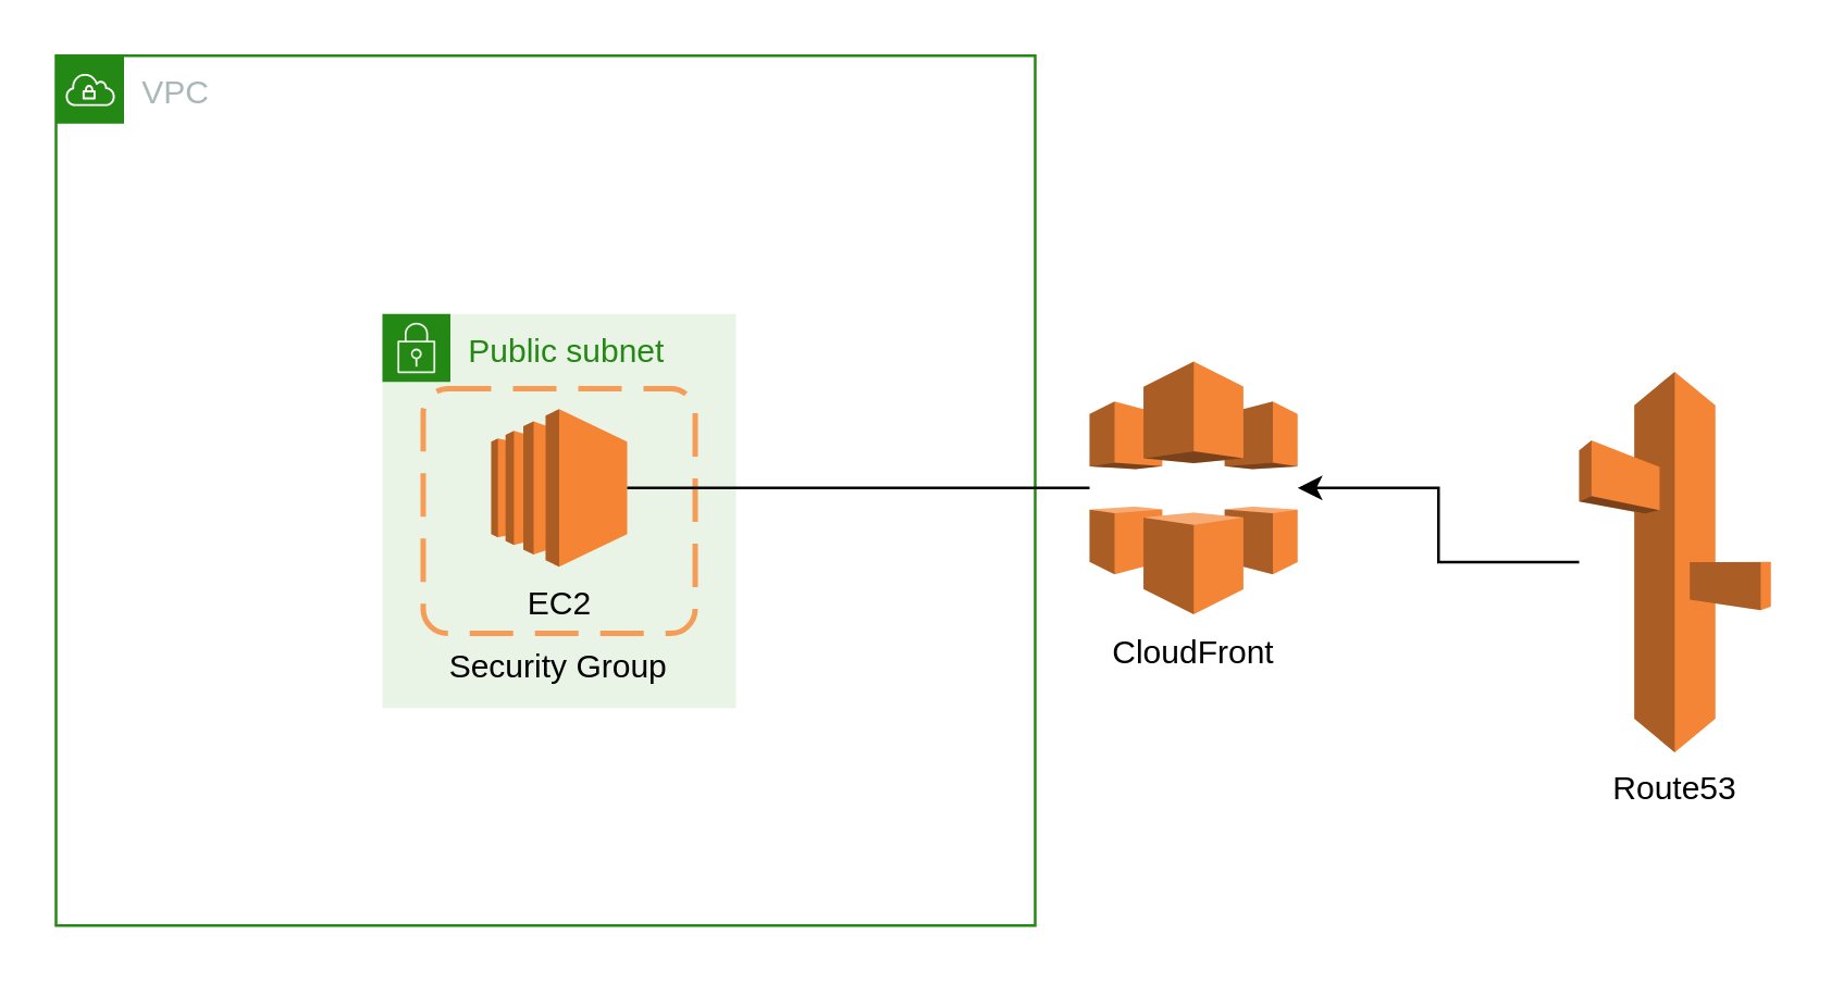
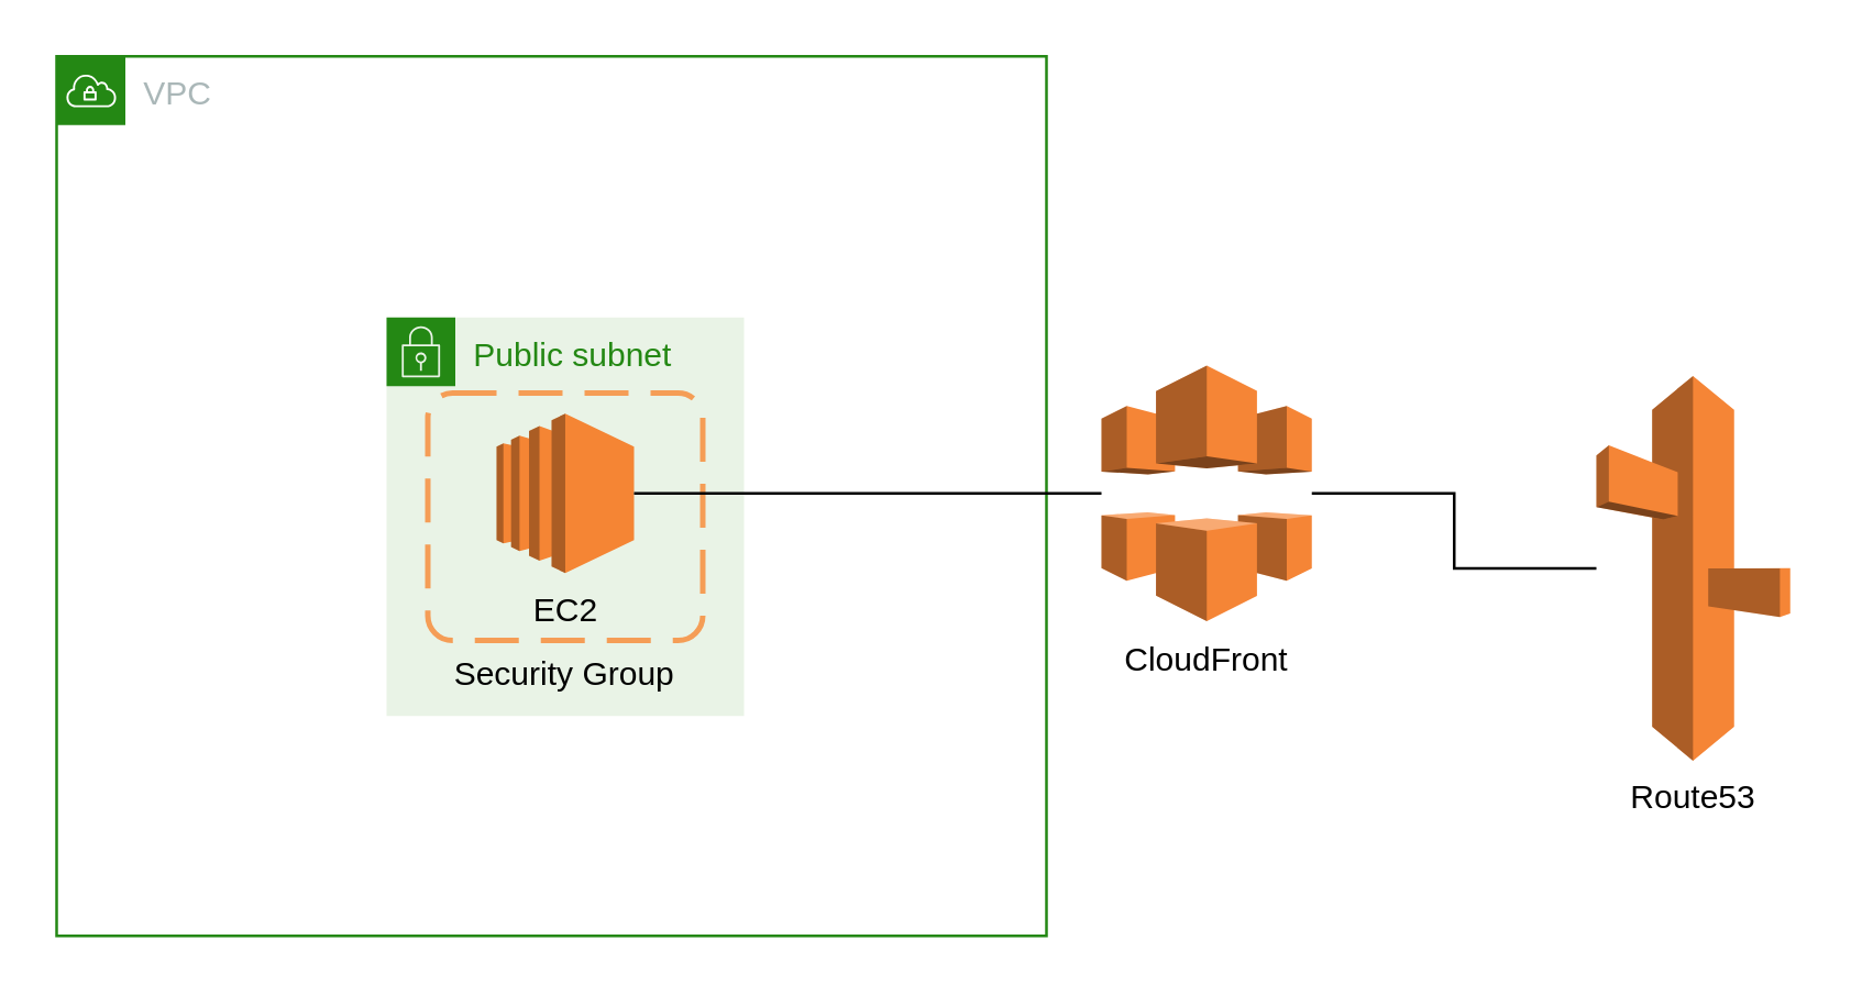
  <mxCell id="0" />
  <mxCell id="1" parent="0" />
  <mxCell id="2" value="VPC" style="points=[[0,0],[0.25,0],[0.5,0],[0.75,0],[1,0],[1,0.25],[1,0.5],[1,0.75],[1,1],[0.75,1],[0.5,1],[0.25,1],[0,1],[0,0.75],[0,0.5],[0,0.25]];outlineConnect=0;gradientColor=none;html=1;whiteSpace=wrap;fontSize=12;fontStyle=0;container=1;pointerEvents=0;collapsible=0;recursiveResize=0;shape=mxgraph.aws4.group;grIcon=mxgraph.aws4.group_vpc;strokeColor=#248814;fillColor=none;verticalAlign=top;align=left;spacingLeft=30;fontColor=#AAB7B8;dashed=0;" vertex="1" parent="1"><mxGeometry x="20" y="20" width="360" height="320" as="geometry" /></mxCell>
  <mxCell id="3" value="Public subnet" style="points=[[0,0],[0.25,0],[0.5,0],[0.75,0],[1,0],[1,0.25],[1,0.5],[1,0.75],[1,1],[0.75,1],[0.5,1],[0.25,1],[0,1],[0,0.75],[0,0.5],[0,0.25]];outlineConnect=0;gradientColor=none;html=1;whiteSpace=wrap;fontSize=12;fontStyle=0;container=1;pointerEvents=0;collapsible=0;recursiveResize=0;shape=mxgraph.aws4.group;grIcon=mxgraph.aws4.group_security_group;grStroke=0;strokeColor=#248814;fillColor=#E9F3E6;verticalAlign=top;align=left;spacingLeft=30;fontColor=#248814;dashed=0;" vertex="1" parent="2"><mxGeometry x="120" y="95" width="130" height="145" as="geometry" /></mxCell>
  <mxCell id="4" value="" style="rounded=1;arcSize=10;dashed=1;strokeColor=#F59D56;fillColor=none;gradientColor=none;dashPattern=8 4;strokeWidth=2;" vertex="1" parent="3"><mxGeometry x="15" y="27.5" width="100" height="90" as="geometry" /></mxCell>
  <mxCell id="5" value="EC2" style="outlineConnect=0;dashed=0;verticalLabelPosition=bottom;verticalAlign=top;align=center;html=1;shape=mxgraph.aws3.ec2;fillColor=#F58534;gradientColor=none;" vertex="1" parent="3"><mxGeometry x="40" y="35" width="50" height="58" as="geometry" /></mxCell>
  <mxCell id="6" value="Security Group" style="text;html=1;strokeColor=none;fillColor=none;align=center;verticalAlign=middle;whiteSpace=wrap;rounded=0;" vertex="1" parent="3"><mxGeometry x="5" y="115" width="120" height="30" as="geometry" /></mxCell>
  <mxCell id="7" style="edgeStyle=orthogonalEdgeStyle;rounded=0;orthogonalLoop=1;jettySize=auto;html=1;endArrow=none;" edge="1" parent="1" source="8" target="5"><mxGeometry relative="1" as="geometry" /></mxCell>
  <mxCell id="8" value="CloudFront" style="outlineConnect=0;dashed=0;verticalLabelPosition=bottom;verticalAlign=top;align=center;html=1;shape=mxgraph.aws3.cloudfront;fillColor=#F58536;gradientColor=none;" vertex="1" parent="1"><mxGeometry x="400" y="132.5" width="76.5" height="93" as="geometry" /></mxCell>
- <mxCell id="9" style="edgeStyle=orthogonalEdgeStyle;rounded=0;orthogonalLoop=1;jettySize=auto;html=1;" edge="1" parent="1" source="10" target="8"><mxGeometry relative="1" as="geometry" /></mxCell>
+ <mxCell id="9" style="edgeStyle=orthogonalEdgeStyle;rounded=0;orthogonalLoop=1;jettySize=auto;html=1;endArrow=none;" edge="1" parent="1" source="10" target="8"><mxGeometry relative="1" as="geometry" /></mxCell>
  <mxCell id="10" value="Route53" style="outlineConnect=0;dashed=0;verticalLabelPosition=bottom;verticalAlign=top;align=center;html=1;shape=mxgraph.aws3.route_53;fillColor=#F58536;gradientColor=none;" vertex="1" parent="1"><mxGeometry x="580" y="136.25" width="70.5" height="140" as="geometry" /></mxCell>
